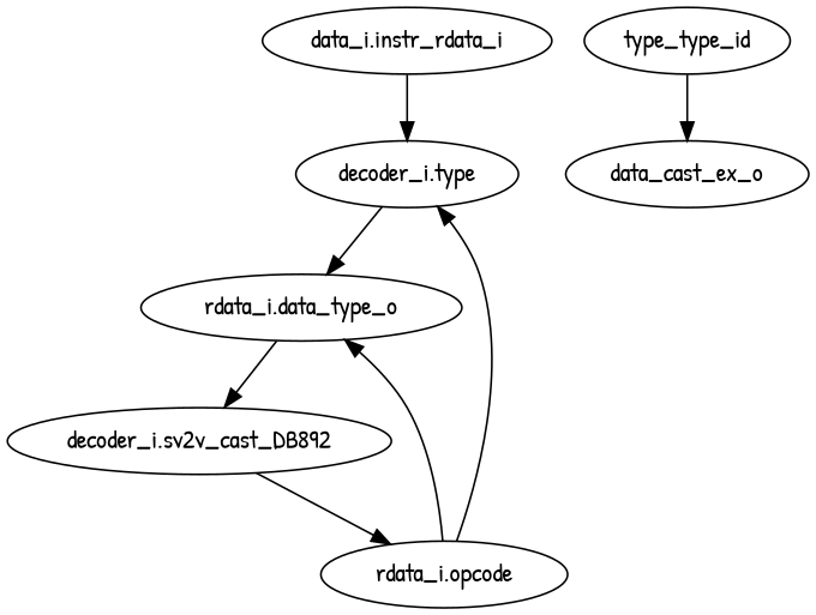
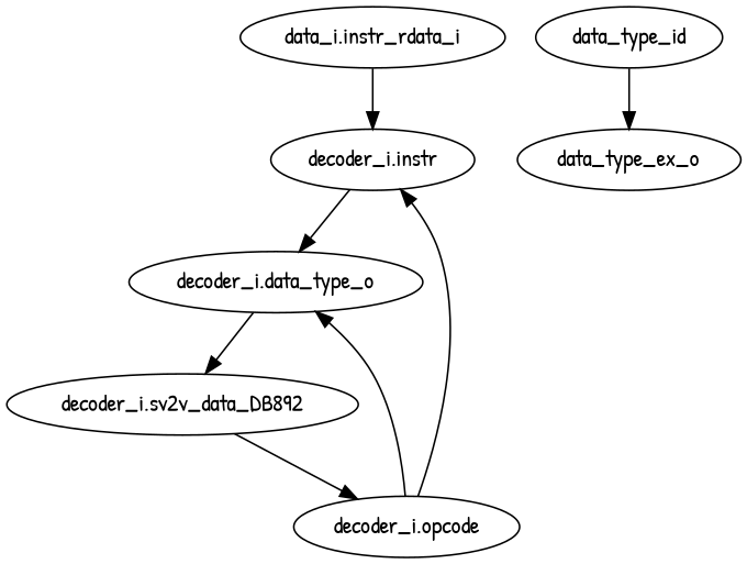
  strict digraph {
    fontname="Patrick Hand"
    node [complexity=6 fontname="Patrick Hand"]
    edge [fontname="Patrick Hand"]
    n1 [complexity=8 importance=0.0710485432507 label="data_i.instr_rdata_i" rank=0.00888106790634]
-   "decoder_i.instr" [importance=0.0691785814693 rank=0.0115297635782 label="decoder_i.type"]
-   "decoder_i.data_type_o" [complexity=2 importance=0.00644997179755 rank=0.00322498589877 label="rdata_i.data_type_o"]
-   "decoder_i.opcode" [complexity=3 importance=0.0667476508992 rank=0.0222492169664 label="rdata_i.opcode"]
-   "decoder_i.sv2v_cast_DB892" [importance=0.0682436135896 rank=0.0113739355983]
-   data_type_id [complexity=2 importance=0.00490135824031 rank=0.00245067912015 label=type_type_id]
-   data_type_ex_o [complexity=0 importance=0.00263107088437 rank=0.0 label=data_cast_ex_o]
+   "decoder_i.instr" [importance=0.0691785814693 rank=0.0115297635782]
+   "decoder_i.data_type_o" [complexity=2 importance=0.00644997179755 rank=0.00322498589877]
+   "decoder_i.opcode" [complexity=3 importance=0.0667476508992 rank=0.0222492169664]
+   "decoder_i.sv2v_cast_DB892" [importance=0.0682436135896 rank=0.0113739355983 label="decoder_i.sv2v_data_DB892"]
+   data_type_id [complexity=2 importance=0.00490135824031 rank=0.00245067912015]
+   data_type_ex_o [complexity=0 importance=0.00263107088437 rank=0.0]
    n1 -> "decoder_i.instr"
    "decoder_i.instr" -> "decoder_i.data_type_o"
    "decoder_i.data_type_o" -> "decoder_i.sv2v_cast_DB892"
    "decoder_i.opcode" -> "decoder_i.instr"
    "decoder_i.opcode" -> "decoder_i.data_type_o"
    "decoder_i.sv2v_cast_DB892" -> "decoder_i.opcode"
    data_type_id -> data_type_ex_o
  }
